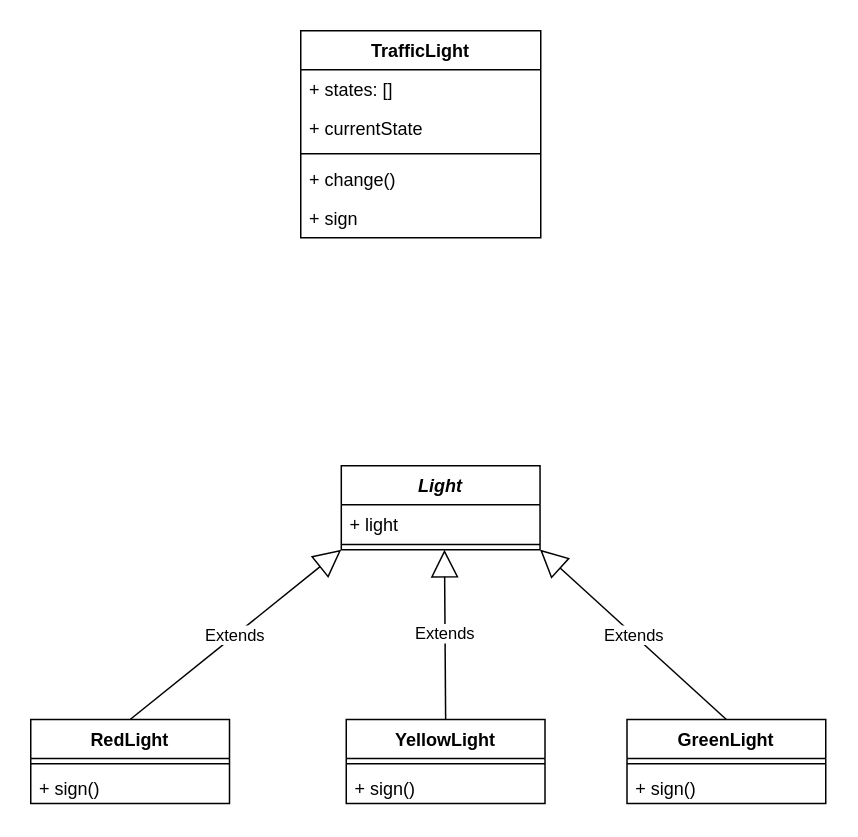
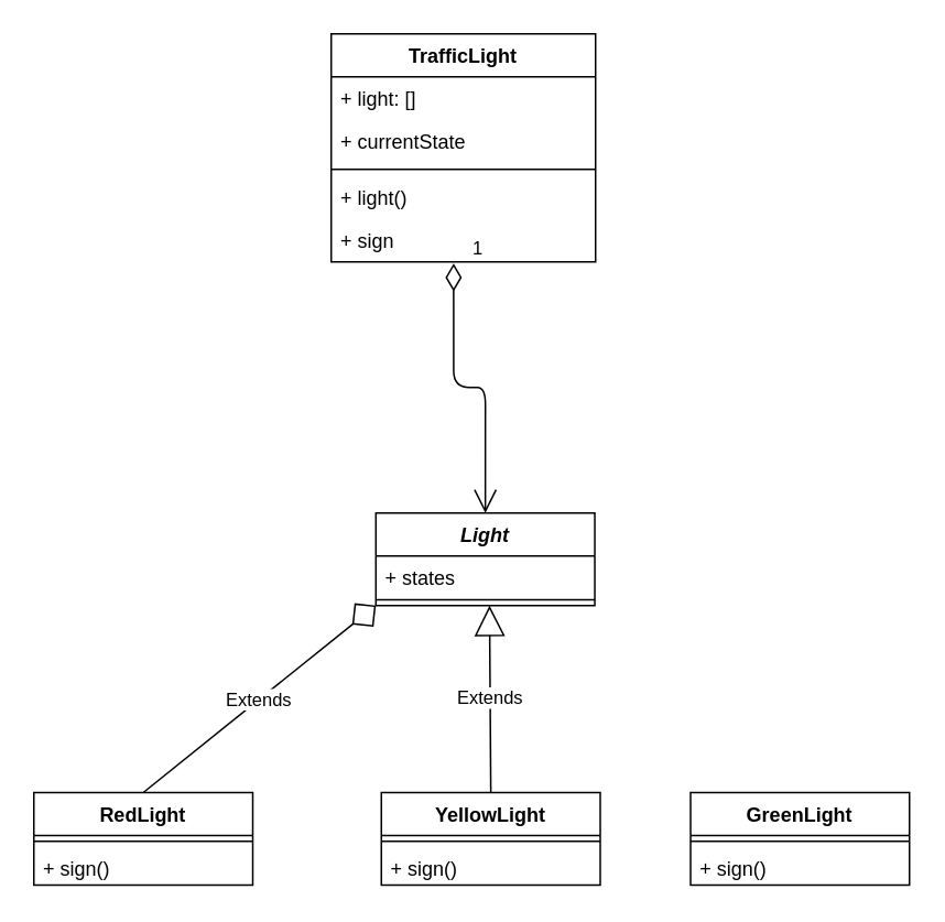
  <mxCell id="0" />
  <mxCell id="1" parent="0" />
  <mxCell id="2" value="" style="group" vertex="1" connectable="0" parent="1"><mxGeometry x="20" y="310" width="530" height="222" as="geometry" /></mxCell>
  <mxCell id="3" value="Light" style="swimlane;fontStyle=3;align=center;verticalAlign=top;childLayout=stackLayout;horizontal=1;startSize=26;horizontalStack=0;resizeParent=1;resizeParentMax=0;resizeLast=0;collapsible=1;marginBottom=0;" vertex="1" parent="2"><mxGeometry x="207.031" width="132.5" height="55.952" as="geometry" /></mxCell>
- <mxCell id="4" value="+ light" style="text;strokeColor=none;fillColor=none;align=left;verticalAlign=top;spacingLeft=4;spacingRight=4;overflow=hidden;rotatable=0;points=[[0,0.5],[1,0.5]];portConstraint=eastwest;" vertex="1" parent="3"><mxGeometry y="26" width="132.5" height="22.905" as="geometry" /></mxCell>
+ <mxCell id="4" value="+ states" style="text;strokeColor=none;fillColor=none;align=left;verticalAlign=top;spacingLeft=4;spacingRight=4;overflow=hidden;rotatable=0;points=[[0,0.5],[1,0.5]];portConstraint=eastwest;" vertex="1" parent="3"><mxGeometry y="26" width="132.5" height="22.905" as="geometry" /></mxCell>
  <mxCell id="5" value="" style="line;strokeWidth=1;fillColor=none;align=left;verticalAlign=middle;spacingTop=-1;spacingLeft=3;spacingRight=3;rotatable=0;labelPosition=right;points=[];portConstraint=eastwest;" vertex="1" parent="3"><mxGeometry y="48.905" width="132.5" height="7.048" as="geometry" /></mxCell>
  <mxCell id="6" value="YellowLight" style="swimlane;fontStyle=1;align=center;verticalAlign=top;childLayout=stackLayout;horizontal=1;startSize=26;horizontalStack=0;resizeParent=1;resizeParentMax=0;resizeLast=0;collapsible=1;marginBottom=0;" vertex="1" parent="2"><mxGeometry x="210.344" y="169.143" width="132.5" height="55.952" as="geometry" /></mxCell>
  <mxCell id="7" value="" style="line;strokeWidth=1;fillColor=none;align=left;verticalAlign=middle;spacingTop=-1;spacingLeft=3;spacingRight=3;rotatable=0;labelPosition=right;points=[];portConstraint=eastwest;" vertex="1" parent="6"><mxGeometry y="26" width="132.5" height="7.048" as="geometry" /></mxCell>
  <mxCell id="8" value="+ sign()" style="text;strokeColor=none;fillColor=none;align=left;verticalAlign=top;spacingLeft=4;spacingRight=4;overflow=hidden;rotatable=0;points=[[0,0.5],[1,0.5]];portConstraint=eastwest;" vertex="1" parent="6"><mxGeometry y="33.048" width="132.5" height="22.905" as="geometry" /></mxCell>
  <mxCell id="9" value="RedLight" style="swimlane;fontStyle=1;align=center;verticalAlign=top;childLayout=stackLayout;horizontal=1;startSize=26;horizontalStack=0;resizeParent=1;resizeParentMax=0;resizeLast=0;collapsible=1;marginBottom=0;" vertex="1" parent="2"><mxGeometry y="169.143" width="132.5" height="55.952" as="geometry" /></mxCell>
  <mxCell id="10" value="" style="line;strokeWidth=1;fillColor=none;align=left;verticalAlign=middle;spacingTop=-1;spacingLeft=3;spacingRight=3;rotatable=0;labelPosition=right;points=[];portConstraint=eastwest;" vertex="1" parent="9"><mxGeometry y="26" width="132.5" height="7.048" as="geometry" /></mxCell>
  <mxCell id="11" value="+ sign()" style="text;strokeColor=none;fillColor=none;align=left;verticalAlign=top;spacingLeft=4;spacingRight=4;overflow=hidden;rotatable=0;points=[[0,0.5],[1,0.5]];portConstraint=eastwest;" vertex="1" parent="9"><mxGeometry y="33.048" width="132.5" height="22.905" as="geometry" /></mxCell>
  <mxCell id="12" value="GreenLight" style="swimlane;fontStyle=1;align=center;verticalAlign=top;childLayout=stackLayout;horizontal=1;startSize=26;horizontalStack=0;resizeParent=1;resizeParentMax=0;resizeLast=0;collapsible=1;marginBottom=0;" vertex="1" parent="2"><mxGeometry x="397.5" y="169.143" width="132.5" height="55.952" as="geometry" /></mxCell>
  <mxCell id="13" value="" style="line;strokeWidth=1;fillColor=none;align=left;verticalAlign=middle;spacingTop=-1;spacingLeft=3;spacingRight=3;rotatable=0;labelPosition=right;points=[];portConstraint=eastwest;" vertex="1" parent="12"><mxGeometry y="26" width="132.5" height="7.048" as="geometry" /></mxCell>
  <mxCell id="14" value="+ sign()" style="text;strokeColor=none;fillColor=none;align=left;verticalAlign=top;spacingLeft=4;spacingRight=4;overflow=hidden;rotatable=0;points=[[0,0.5],[1,0.5]];portConstraint=eastwest;" vertex="1" parent="12"><mxGeometry y="33.048" width="132.5" height="22.905" as="geometry" /></mxCell>
- <mxCell id="15" value="Extends" style="endArrow=block;endSize=16;endFill=0;html=1;exitX=0.5;exitY=0;exitDx=0;exitDy=0;entryX=0;entryY=1;entryDx=0;entryDy=0;" edge="1" parent="2" source="9" target="3"><mxGeometry width="160" relative="1" as="geometry"><mxPoint x="207.031" y="52.857" as="sourcePoint" /><mxPoint x="339.531" y="52.857" as="targetPoint" /></mxGeometry></mxCell>
+ <mxCell id="15" value="Extends" style="endArrow=diamond;endSize=16;endFill=0;html=1;exitX=0.5;exitY=0;exitDx=0;exitDy=0;entryX=0;entryY=1;entryDx=0;entryDy=0;" edge="1" parent="2" source="9" target="3"><mxGeometry width="160" relative="1" as="geometry"><mxPoint x="207.031" y="52.857" as="sourcePoint" /><mxPoint x="339.531" y="52.857" as="targetPoint" /></mxGeometry></mxCell>
  <mxCell id="16" value="Extends" style="endArrow=block;endSize=16;endFill=0;html=1;exitX=0.5;exitY=0;exitDx=0;exitDy=0;entryX=0.519;entryY=1;entryDx=0;entryDy=0;entryPerimeter=0;" edge="1" parent="2" source="6" target="5"><mxGeometry width="160" relative="1" as="geometry"><mxPoint x="207.031" y="52.857" as="sourcePoint" /><mxPoint x="339.531" y="52.857" as="targetPoint" /></mxGeometry></mxCell>
- <mxCell id="17" value="Extends" style="endArrow=block;endSize=16;endFill=0;html=1;exitX=0.5;exitY=0;exitDx=0;exitDy=0;entryX=1;entryY=1;entryDx=0;entryDy=0;" edge="1" parent="2" source="12" target="3"><mxGeometry width="160" relative="1" as="geometry"><mxPoint x="207.031" y="52.857" as="sourcePoint" /><mxPoint x="364.375" y="61.667" as="targetPoint" /></mxGeometry></mxCell>
  <mxCell id="18" value="TrafficLight" style="swimlane;fontStyle=1;align=center;verticalAlign=top;childLayout=stackLayout;horizontal=1;startSize=26;horizontalStack=0;resizeParent=1;resizeParentMax=0;resizeLast=0;collapsible=1;marginBottom=0;" vertex="1" parent="1"><mxGeometry x="200" y="20" width="160" height="138" as="geometry" /></mxCell>
- <mxCell id="19" value="+ states: []" style="text;strokeColor=none;fillColor=none;align=left;verticalAlign=top;spacingLeft=4;spacingRight=4;overflow=hidden;rotatable=0;points=[[0,0.5],[1,0.5]];portConstraint=eastwest;" vertex="1" parent="18"><mxGeometry y="26" width="160" height="26" as="geometry" /></mxCell>
+ <mxCell id="19" value="+ light: []" style="text;strokeColor=none;fillColor=none;align=left;verticalAlign=top;spacingLeft=4;spacingRight=4;overflow=hidden;rotatable=0;points=[[0,0.5],[1,0.5]];portConstraint=eastwest;" vertex="1" parent="18"><mxGeometry y="26" width="160" height="26" as="geometry" /></mxCell>
  <mxCell id="20" value="+ currentState" style="text;strokeColor=none;fillColor=none;align=left;verticalAlign=top;spacingLeft=4;spacingRight=4;overflow=hidden;rotatable=0;points=[[0,0.5],[1,0.5]];portConstraint=eastwest;" vertex="1" parent="18"><mxGeometry y="52" width="160" height="26" as="geometry" /></mxCell>
  <mxCell id="21" value="" style="line;strokeWidth=1;fillColor=none;align=left;verticalAlign=middle;spacingTop=-1;spacingLeft=3;spacingRight=3;rotatable=0;labelPosition=right;points=[];portConstraint=eastwest;" vertex="1" parent="18"><mxGeometry y="78" width="160" height="8" as="geometry" /></mxCell>
- <mxCell id="22" value="+ change()" style="text;strokeColor=none;fillColor=none;align=left;verticalAlign=top;spacingLeft=4;spacingRight=4;overflow=hidden;rotatable=0;points=[[0,0.5],[1,0.5]];portConstraint=eastwest;" vertex="1" parent="18"><mxGeometry y="86" width="160" height="26" as="geometry" /></mxCell>
+ <mxCell id="22" value="+ light()" style="text;strokeColor=none;fillColor=none;align=left;verticalAlign=top;spacingLeft=4;spacingRight=4;overflow=hidden;rotatable=0;points=[[0,0.5],[1,0.5]];portConstraint=eastwest;" vertex="1" parent="18"><mxGeometry y="86" width="160" height="26" as="geometry" /></mxCell>
  <mxCell id="23" value="+ sign" style="text;strokeColor=none;fillColor=none;align=left;verticalAlign=top;spacingLeft=4;spacingRight=4;overflow=hidden;rotatable=0;points=[[0,0.5],[1,0.5]];portConstraint=eastwest;" vertex="1" parent="18"><mxGeometry y="112" width="160" height="26" as="geometry" /></mxCell>
+ <mxCell id="24" value="1" style="endArrow=open;html=1;endSize=12;startArrow=diamondThin;startSize=14;startFill=0;edgeStyle=orthogonalEdgeStyle;align=left;verticalAlign=bottom;exitX=0.463;exitY=1.038;exitDx=0;exitDy=0;exitPerimeter=0;entryX=0.5;entryY=0;entryDx=0;entryDy=0;" edge="1" parent="1" source="23" target="3"><mxGeometry x="-1" y="10" relative="1" as="geometry"><mxPoint x="250" y="280" as="sourcePoint" /><mxPoint x="290" y="300" as="targetPoint" /><mxPoint as="offset" /></mxGeometry></mxCell>
